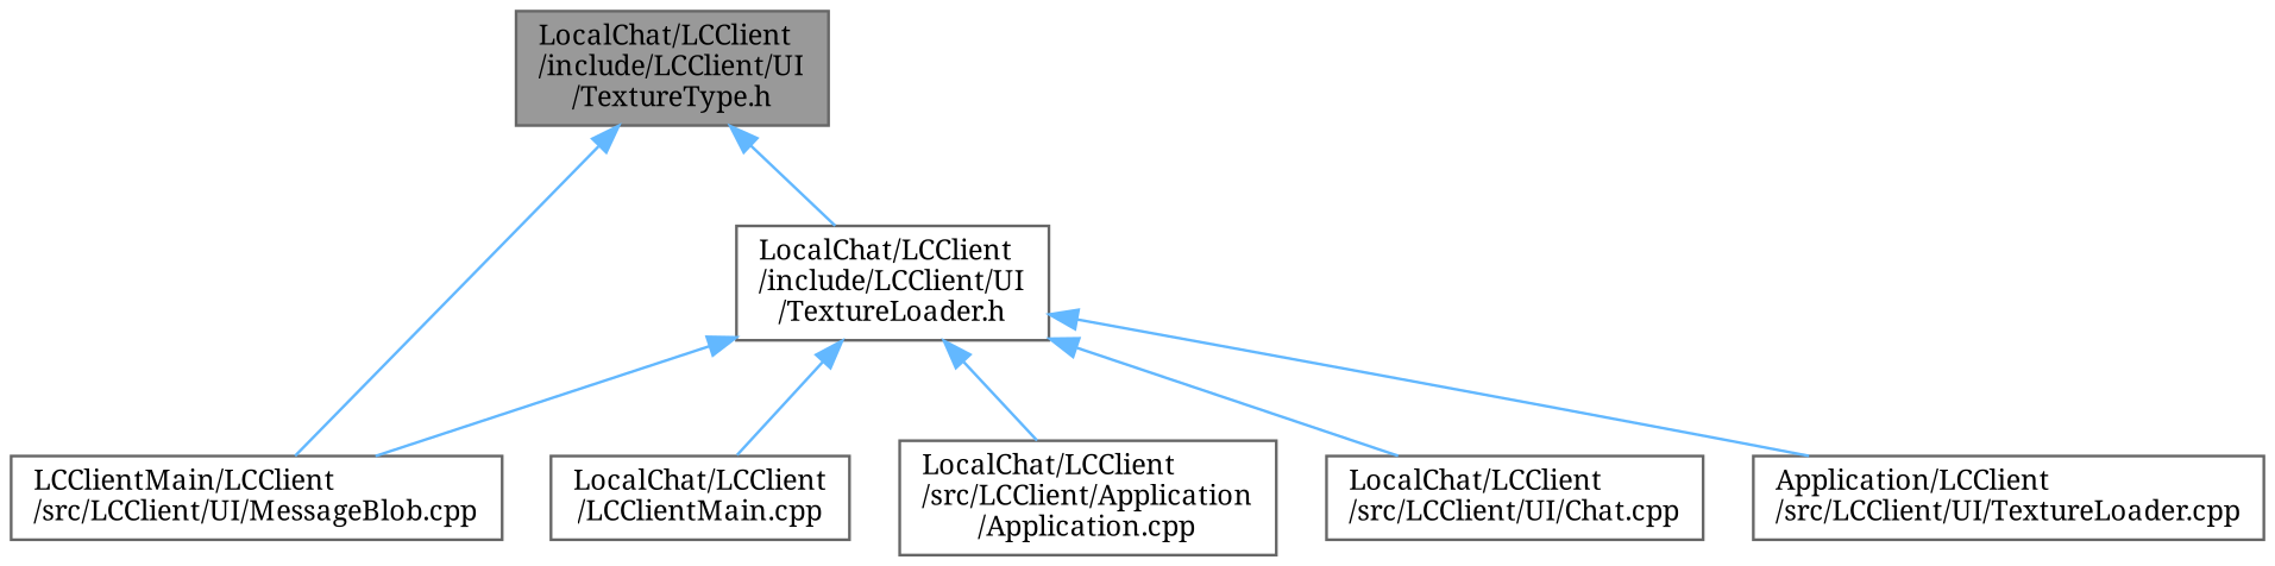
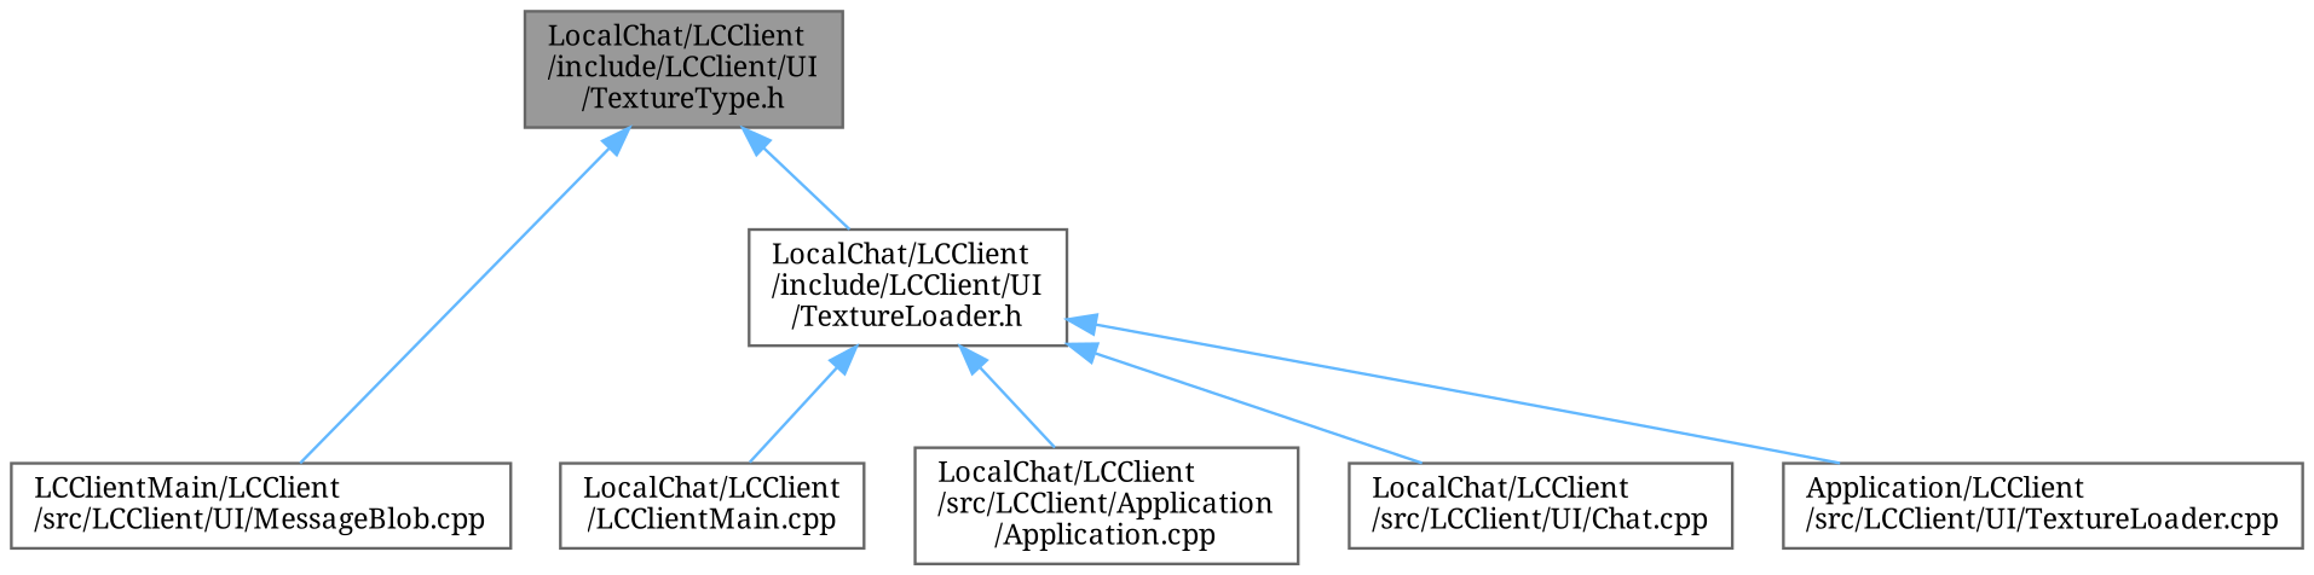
  digraph {
    fontname="Noto Serif"
    node [color=grey40 fillcolor=white fontname="Noto Serif" fontsize=10 shape=box style=filled]
    edge [color=steelblue1 dir=back fontname="Noto Serif" fontsize=10 labelfontname=Helvetica labelfontsize=10 style=solid]
    n1 [color=gray40 fillcolor=grey60 fontcolor=black height=0.2 label="LocalChat/LCClient\l/include/LCClient/UI\l/TextureType.h" width=0.4]
    n2 [height=0.2 label="LocalChat/LCClient\l/include/LCClient/UI\l/TextureLoader.h" width=0.4]
    n3 [height=0.2 label="LCClientMain/LCClient\l/src/LCClient/UI/MessageBlob.cpp" width=0.4]
    n4 [height=0.2 label="LocalChat/LCClient\l/LCClientMain.cpp" width=0.4]
    n5 [height=0.2 label="LocalChat/LCClient\l/src/LCClient/Application\l/Application.cpp" width=0.4]
    n6 [height=0.2 label="LocalChat/LCClient\l/src/LCClient/UI/Chat.cpp" width=0.4]
    n7 [height=0.2 label="Application/LCClient\l/src/LCClient/UI/TextureLoader.cpp" width=0.4]
    n1 -> n2
    n1 -> n3
-   n2 -> n3
    n2 -> n4
    n2 -> n5
    n2 -> n6
    n2 -> n7
  }
